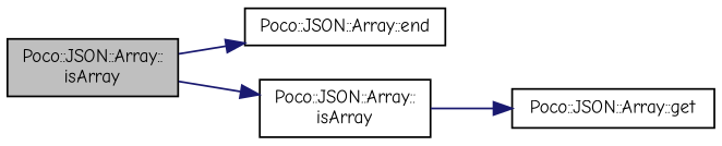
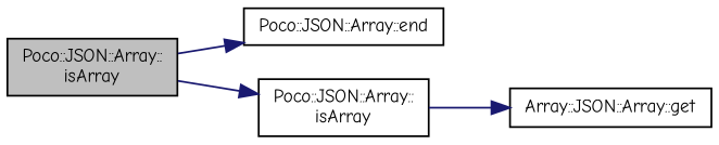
  digraph {
    rankdir=LR
    fontname="Comic Neue"
    node [color=black fillcolor=white fontname="Comic Neue" fontsize=10 shape=record style=filled]
    edge [color=midnightblue fontname="Comic Neue" fontsize=10 labelfontname=Helvetica labelfontsize=10 style=solid]
    n1 [fillcolor=grey75 fontcolor=black height=0.2 label="Poco::JSON::Array::\lisArray" width=0.4]
    n2 [height=0.2 label="Poco::JSON::Array::end" width=0.4]
    n3 [height=0.2 label="Poco::JSON::Array::\lisArray" width=0.4]
-   n4 [height=0.2 label="Poco::JSON::Array::get" width=0.4]
+   n4 [height=0.2 label="Array::JSON::Array::get" width=0.4]
    n1 -> n2
    n1 -> n3
    n3 -> n4
  }
